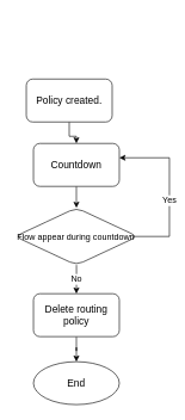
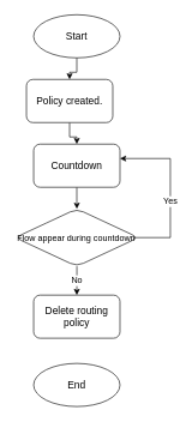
  <mxCell id="0" />
  <mxCell id="1" parent="0" />
+ <mxCell id="2" value="" style="edgeStyle=orthogonalEdgeStyle;rounded=0;orthogonalLoop=1;jettySize=auto;html=1;fontSize=12;" edge="1" parent="1" source="3" target="12"><mxGeometry relative="1" as="geometry" /></mxCell>
+ <mxCell id="3" value="Start" style="ellipse;whiteSpace=wrap;html=1;fontSize=14;rounded=1;" vertex="1" parent="1"><mxGeometry x="46.01" y="20" width="120" height="60" as="geometry" /></mxCell>
  <mxCell id="4" value="Yes" style="edgeStyle=orthogonalEdgeStyle;rounded=0;orthogonalLoop=1;jettySize=auto;html=1;fontSize=12;exitX=0.971;exitY=0.526;exitDx=0;exitDy=0;exitPerimeter=0;" edge="1" parent="1" source="6" target="8"><mxGeometry x="-0.124" relative="1" as="geometry"><Array as="points"><mxPoint x="187" y="330" /><mxPoint x="236" y="330" /><mxPoint x="236" y="220" /></Array><mxPoint as="offset" /></mxGeometry></mxCell>
  <mxCell id="5" value="No" style="edgeStyle=orthogonalEdgeStyle;rounded=0;orthogonalLoop=1;jettySize=auto;html=1;fontSize=12;" edge="1" parent="1" source="6" target="10"><mxGeometry relative="1" as="geometry" /></mxCell>
  <mxCell id="6" value="&lt;font style=&quot;font-size: 12px&quot;&gt;Flow appear during countdown&lt;/font&gt;" style="rhombus;whiteSpace=wrap;html=1;fontSize=14;rounded=1;" vertex="1" parent="1"><mxGeometry x="20.38" y="290" width="171.25" height="80" as="geometry" /></mxCell>
  <mxCell id="7" value="" style="edgeStyle=orthogonalEdgeStyle;rounded=0;orthogonalLoop=1;jettySize=auto;html=1;fontSize=12;" edge="1" parent="1" source="8" target="6"><mxGeometry relative="1" as="geometry" /></mxCell>
  <mxCell id="8" value="Countdown" style="whiteSpace=wrap;html=1;fontSize=14;rounded=1;" vertex="1" parent="1"><mxGeometry x="46.005" y="200" width="120" height="60" as="geometry" /></mxCell>
- <mxCell id="9" value="" style="edgeStyle=orthogonalEdgeStyle;rounded=0;orthogonalLoop=1;jettySize=auto;html=1;fontSize=12;" edge="1" parent="1" source="10" target="13"><mxGeometry relative="1" as="geometry" /></mxCell>
  <mxCell id="10" value="Delete routing policy" style="whiteSpace=wrap;html=1;fontSize=14;rounded=1;" vertex="1" parent="1"><mxGeometry x="46.015" y="410" width="120" height="60" as="geometry" /></mxCell>
  <mxCell id="11" value="" style="edgeStyle=orthogonalEdgeStyle;rounded=0;orthogonalLoop=1;jettySize=auto;html=1;fontSize=12;" edge="1" parent="1" source="12" target="8"><mxGeometry relative="1" as="geometry" /></mxCell>
  <mxCell id="12" value="Policy created." style="whiteSpace=wrap;html=1;fontSize=14;rounded=1;" vertex="1" parent="1"><mxGeometry x="36.01" y="110" width="120" height="60" as="geometry" /></mxCell>
  <mxCell id="13" value="End" style="ellipse;whiteSpace=wrap;html=1;fontSize=14;rounded=1;" vertex="1" parent="1"><mxGeometry x="46.015" y="505" width="120" height="60" as="geometry" /></mxCell>
